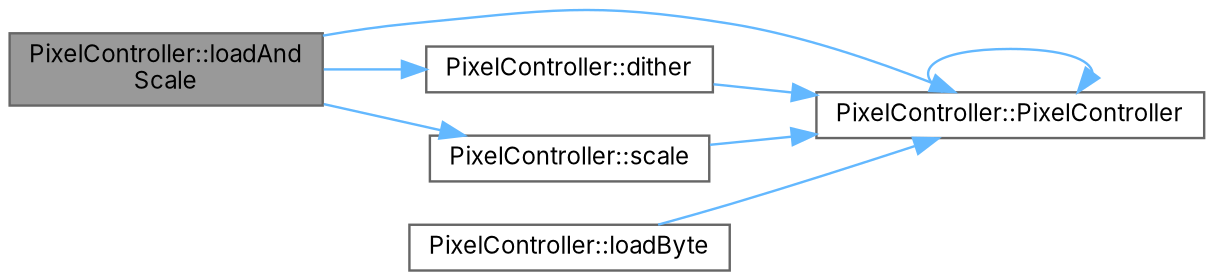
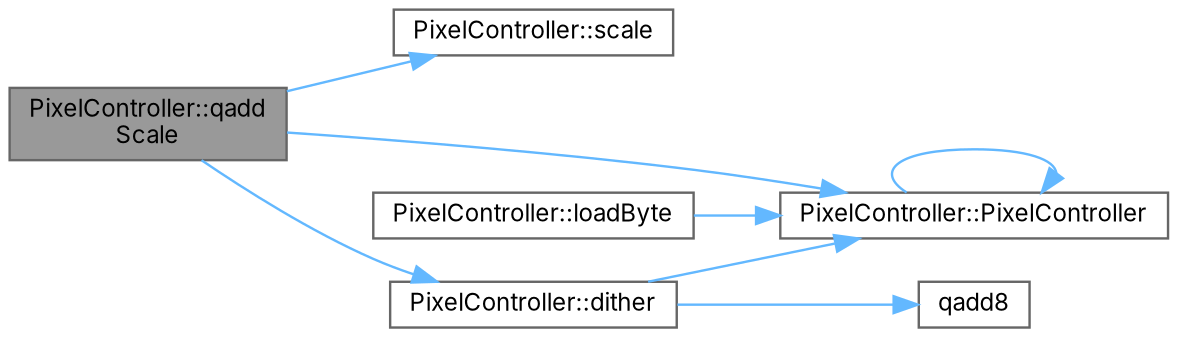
  digraph {
    fontname=Inter
    rankdir=LR
    node [color=grey40 fillcolor=white fontname=Inter fontsize=10 shape=box style=filled]
    edge [color=steelblue1 fontname=Inter fontsize=10 labelfontname=Helvetica labelfontsize=10 style=solid]
-   n1 [color=gray40 fillcolor=grey60 fontcolor=black height=0.2 label="PixelController::loadAnd\lScale" width=0.4]
+   n1 [color=gray40 fillcolor=grey60 fontcolor=black height=0.2 label="PixelController::qadd\lScale" width=0.4]
    n2 [height=0.2 label="PixelController::PixelController" width=0.4]
    n3 [height=0.2 label="PixelController::dither" width=0.4]
    n4 [height=0.2 label="PixelController::scale" width=0.4]
+   n5 [height=0.2 label=qadd8 width=0.4]
    n6 [height=0.2 label="PixelController::loadByte" width=0.4]
    n1 -> n2
    n1 -> n3
    n1 -> n4
    n2 -> n2
    n3 -> n2
-   n4 -> n2
+   n3 -> n5
    n6 -> n2
  }
